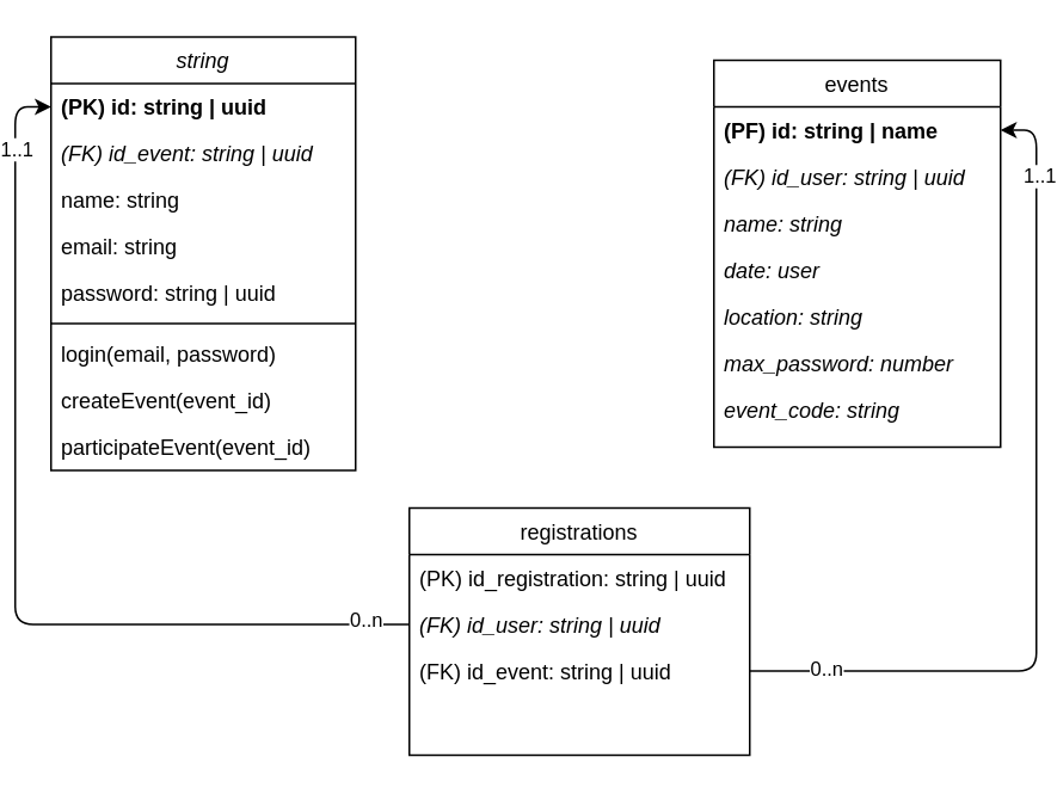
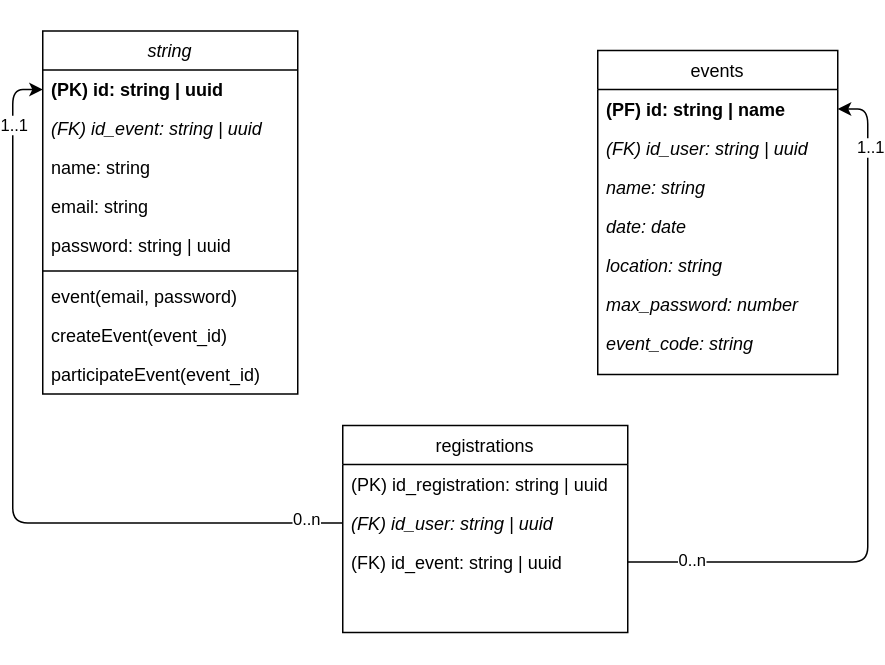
  <mxCell id="0" />
  <mxCell id="1" parent="0" />
  <mxCell id="2" value="string" style="swimlane;fontStyle=2;align=center;verticalAlign=top;childLayout=stackLayout;horizontal=1;startSize=26;horizontalStack=0;resizeParent=1;resizeLast=0;collapsible=1;marginBottom=0;rounded=0;shadow=0;strokeWidth=1;" parent="1" vertex="1"><mxGeometry x="20" y="20" width="170" height="242" as="geometry"><mxRectangle x="230" y="140" width="160" height="26" as="alternateBounds" /></mxGeometry></mxCell>
  <mxCell id="3" value="(PK) id: string | uuid" style="text;align=left;verticalAlign=top;spacingLeft=4;spacingRight=4;overflow=hidden;rotatable=0;points=[[0,0.5],[1,0.5]];portConstraint=eastwest;rounded=0;shadow=0;html=0;fontStyle=1" parent="2" vertex="1"><mxGeometry y="26" width="170" height="26" as="geometry" /></mxCell>
  <mxCell id="4" value="(FK) id_event: string | uuid" style="text;align=left;verticalAlign=top;spacingLeft=4;spacingRight=4;overflow=hidden;rotatable=0;points=[[0,0.5],[1,0.5]];portConstraint=eastwest;rounded=0;shadow=0;html=0;fontStyle=2" parent="2" vertex="1"><mxGeometry y="52" width="170" height="26" as="geometry" /></mxCell>
  <mxCell id="5" value="name: string" style="text;align=left;verticalAlign=top;spacingLeft=4;spacingRight=4;overflow=hidden;rotatable=0;points=[[0,0.5],[1,0.5]];portConstraint=eastwest;" parent="2" vertex="1"><mxGeometry y="78" width="170" height="26" as="geometry" /></mxCell>
  <mxCell id="6" value="email: string" style="text;align=left;verticalAlign=top;spacingLeft=4;spacingRight=4;overflow=hidden;rotatable=0;points=[[0,0.5],[1,0.5]];portConstraint=eastwest;rounded=0;shadow=0;html=0;" parent="2" vertex="1"><mxGeometry y="104" width="170" height="26" as="geometry" /></mxCell>
  <mxCell id="7" value="password: string | uuid" style="text;align=left;verticalAlign=top;spacingLeft=4;spacingRight=4;overflow=hidden;rotatable=0;points=[[0,0.5],[1,0.5]];portConstraint=eastwest;rounded=0;shadow=0;html=0;" parent="2" vertex="1"><mxGeometry y="130" width="170" height="26" as="geometry" /></mxCell>
  <mxCell id="8" value="" style="line;html=1;strokeWidth=1;align=left;verticalAlign=middle;spacingTop=-1;spacingLeft=3;spacingRight=3;rotatable=0;labelPosition=right;points=[];portConstraint=eastwest;" parent="2" vertex="1"><mxGeometry y="156" width="170" height="8" as="geometry" /></mxCell>
- <mxCell id="9" value="login(email, password)" style="text;align=left;verticalAlign=top;spacingLeft=4;spacingRight=4;overflow=hidden;rotatable=0;points=[[0,0.5],[1,0.5]];portConstraint=eastwest;" parent="2" vertex="1"><mxGeometry y="164" width="170" height="26" as="geometry" /></mxCell>
+ <mxCell id="9" value="event(email, password)" style="text;align=left;verticalAlign=top;spacingLeft=4;spacingRight=4;overflow=hidden;rotatable=0;points=[[0,0.5],[1,0.5]];portConstraint=eastwest;" parent="2" vertex="1"><mxGeometry y="164" width="170" height="26" as="geometry" /></mxCell>
  <mxCell id="10" value="createEvent(event_id)&#10;" style="text;align=left;verticalAlign=top;spacingLeft=4;spacingRight=4;overflow=hidden;rotatable=0;points=[[0,0.5],[1,0.5]];portConstraint=eastwest;" parent="2" vertex="1"><mxGeometry y="190" width="170" height="26" as="geometry" /></mxCell>
  <mxCell id="11" value="participateEvent(event_id)&#10;" style="text;align=left;verticalAlign=top;spacingLeft=4;spacingRight=4;overflow=hidden;rotatable=0;points=[[0,0.5],[1,0.5]];portConstraint=eastwest;" parent="2" vertex="1"><mxGeometry y="216" width="170" height="26" as="geometry" /></mxCell>
  <mxCell id="12" value="events" style="swimlane;fontStyle=0;align=center;verticalAlign=top;childLayout=stackLayout;horizontal=1;startSize=26;horizontalStack=0;resizeParent=1;resizeLast=0;collapsible=1;marginBottom=0;rounded=0;shadow=0;strokeWidth=1;" parent="1" vertex="1"><mxGeometry x="390" y="33" width="160" height="216" as="geometry"><mxRectangle x="130" y="380" width="160" height="26" as="alternateBounds" /></mxGeometry></mxCell>
  <mxCell id="13" value="(PF) id: string | name" style="text;align=left;verticalAlign=top;spacingLeft=4;spacingRight=4;overflow=hidden;rotatable=0;points=[[0,0.5],[1,0.5]];portConstraint=eastwest;fontStyle=1" parent="12" vertex="1"><mxGeometry y="26" width="160" height="26" as="geometry" /></mxCell>
  <mxCell id="14" value="(FK) id_user: string | uuid" style="text;align=left;verticalAlign=top;spacingLeft=4;spacingRight=4;overflow=hidden;rotatable=0;points=[[0,0.5],[1,0.5]];portConstraint=eastwest;rounded=0;shadow=0;html=0;fontStyle=2" parent="12" vertex="1"><mxGeometry y="52" width="160" height="26" as="geometry" /></mxCell>
  <mxCell id="15" value="name: string" style="text;align=left;verticalAlign=top;spacingLeft=4;spacingRight=4;overflow=hidden;rotatable=0;points=[[0,0.5],[1,0.5]];portConstraint=eastwest;rounded=0;shadow=0;html=0;fontStyle=2" parent="12" vertex="1"><mxGeometry y="78" width="160" height="26" as="geometry" /></mxCell>
- <mxCell id="16" value="date: user" style="text;align=left;verticalAlign=top;spacingLeft=4;spacingRight=4;overflow=hidden;rotatable=0;points=[[0,0.5],[1,0.5]];portConstraint=eastwest;rounded=0;shadow=0;html=0;fontStyle=2" parent="12" vertex="1"><mxGeometry y="104" width="160" height="26" as="geometry" /></mxCell>
+ <mxCell id="16" value="date: date" style="text;align=left;verticalAlign=top;spacingLeft=4;spacingRight=4;overflow=hidden;rotatable=0;points=[[0,0.5],[1,0.5]];portConstraint=eastwest;rounded=0;shadow=0;html=0;fontStyle=2" parent="12" vertex="1"><mxGeometry y="104" width="160" height="26" as="geometry" /></mxCell>
  <mxCell id="17" value="location: string" style="text;align=left;verticalAlign=top;spacingLeft=4;spacingRight=4;overflow=hidden;rotatable=0;points=[[0,0.5],[1,0.5]];portConstraint=eastwest;rounded=0;shadow=0;html=0;fontStyle=2" parent="12" vertex="1"><mxGeometry y="130" width="160" height="26" as="geometry" /></mxCell>
  <mxCell id="18" value="max_password: number" style="text;align=left;verticalAlign=top;spacingLeft=4;spacingRight=4;overflow=hidden;rotatable=0;points=[[0,0.5],[1,0.5]];portConstraint=eastwest;rounded=0;shadow=0;html=0;fontStyle=2" parent="12" vertex="1"><mxGeometry y="156" width="160" height="26" as="geometry" /></mxCell>
  <mxCell id="19" value="event_code: string" style="text;align=left;verticalAlign=top;spacingLeft=4;spacingRight=4;overflow=hidden;rotatable=0;points=[[0,0.5],[1,0.5]];portConstraint=eastwest;rounded=0;shadow=0;html=0;fontStyle=2" parent="12" vertex="1"><mxGeometry y="182" width="160" height="26" as="geometry" /></mxCell>
  <mxCell id="20" value="registrations" style="swimlane;fontStyle=0;align=center;verticalAlign=top;childLayout=stackLayout;horizontal=1;startSize=26;horizontalStack=0;resizeParent=1;resizeLast=0;collapsible=1;marginBottom=0;rounded=0;shadow=0;strokeWidth=1;" parent="1" vertex="1"><mxGeometry x="220" y="283" width="190" height="138" as="geometry"><mxRectangle x="130" y="380" width="160" height="26" as="alternateBounds" /></mxGeometry></mxCell>
  <mxCell id="21" value="(PK) id_registration: string | uuid" style="text;align=left;verticalAlign=top;spacingLeft=4;spacingRight=4;overflow=hidden;rotatable=0;points=[[0,0.5],[1,0.5]];portConstraint=eastwest;rounded=0;shadow=0;html=0;" vertex="1" parent="20"><mxGeometry y="26" width="190" height="26" as="geometry" /></mxCell>
  <mxCell id="22" value="(FK) id_user: string | uuid" style="text;align=left;verticalAlign=top;spacingLeft=4;spacingRight=4;overflow=hidden;rotatable=0;points=[[0,0.5],[1,0.5]];portConstraint=eastwest;fontStyle=2" parent="20" vertex="1"><mxGeometry y="52" width="190" height="26" as="geometry" /></mxCell>
  <mxCell id="23" value="(FK) id_event: string | uuid" style="text;align=left;verticalAlign=top;spacingLeft=4;spacingRight=4;overflow=hidden;rotatable=0;points=[[0,0.5],[1,0.5]];portConstraint=eastwest;rounded=0;shadow=0;html=0;" parent="20" vertex="1"><mxGeometry y="78" width="190" height="26" as="geometry" /></mxCell>
  <mxCell id="24" style="edgeStyle=orthogonalEdgeStyle;rounded=1;orthogonalLoop=1;jettySize=auto;html=1;exitX=0;exitY=0.5;exitDx=0;exitDy=0;entryX=0;entryY=0.5;entryDx=0;entryDy=0;labelBorderColor=none;" edge="1" parent="1" source="22" target="3"><mxGeometry relative="1" as="geometry" /></mxCell>
  <mxCell id="25" value="1..1" style="edgeLabel;html=1;align=center;verticalAlign=middle;resizable=0;points=[];" vertex="1" connectable="0" parent="24"><mxGeometry x="0.837" relative="1" as="geometry"><mxPoint as="offset" /></mxGeometry></mxCell>
  <mxCell id="26" value="0..n" style="edgeLabel;html=1;align=center;verticalAlign=middle;resizable=0;points=[];" vertex="1" connectable="0" parent="24"><mxGeometry x="-0.905" y="-3" relative="1" as="geometry"><mxPoint as="offset" /></mxGeometry></mxCell>
  <mxCell id="27" style="edgeStyle=orthogonalEdgeStyle;rounded=1;orthogonalLoop=1;jettySize=auto;html=1;exitX=1;exitY=0.5;exitDx=0;exitDy=0;entryX=1;entryY=0.5;entryDx=0;entryDy=0;" edge="1" parent="1" source="23" target="13"><mxGeometry relative="1" as="geometry" /></mxCell>
  <mxCell id="28" value="0..n" style="edgeLabel;html=1;align=center;verticalAlign=middle;resizable=0;points=[];" vertex="1" connectable="0" parent="27"><mxGeometry x="-0.826" y="2" relative="1" as="geometry"><mxPoint as="offset" /></mxGeometry></mxCell>
  <mxCell id="29" value="1..1" style="edgeLabel;html=1;align=center;verticalAlign=middle;resizable=0;points=[];" vertex="1" connectable="0" parent="27"><mxGeometry x="0.813" y="-1" relative="1" as="geometry"><mxPoint as="offset" /></mxGeometry></mxCell>
